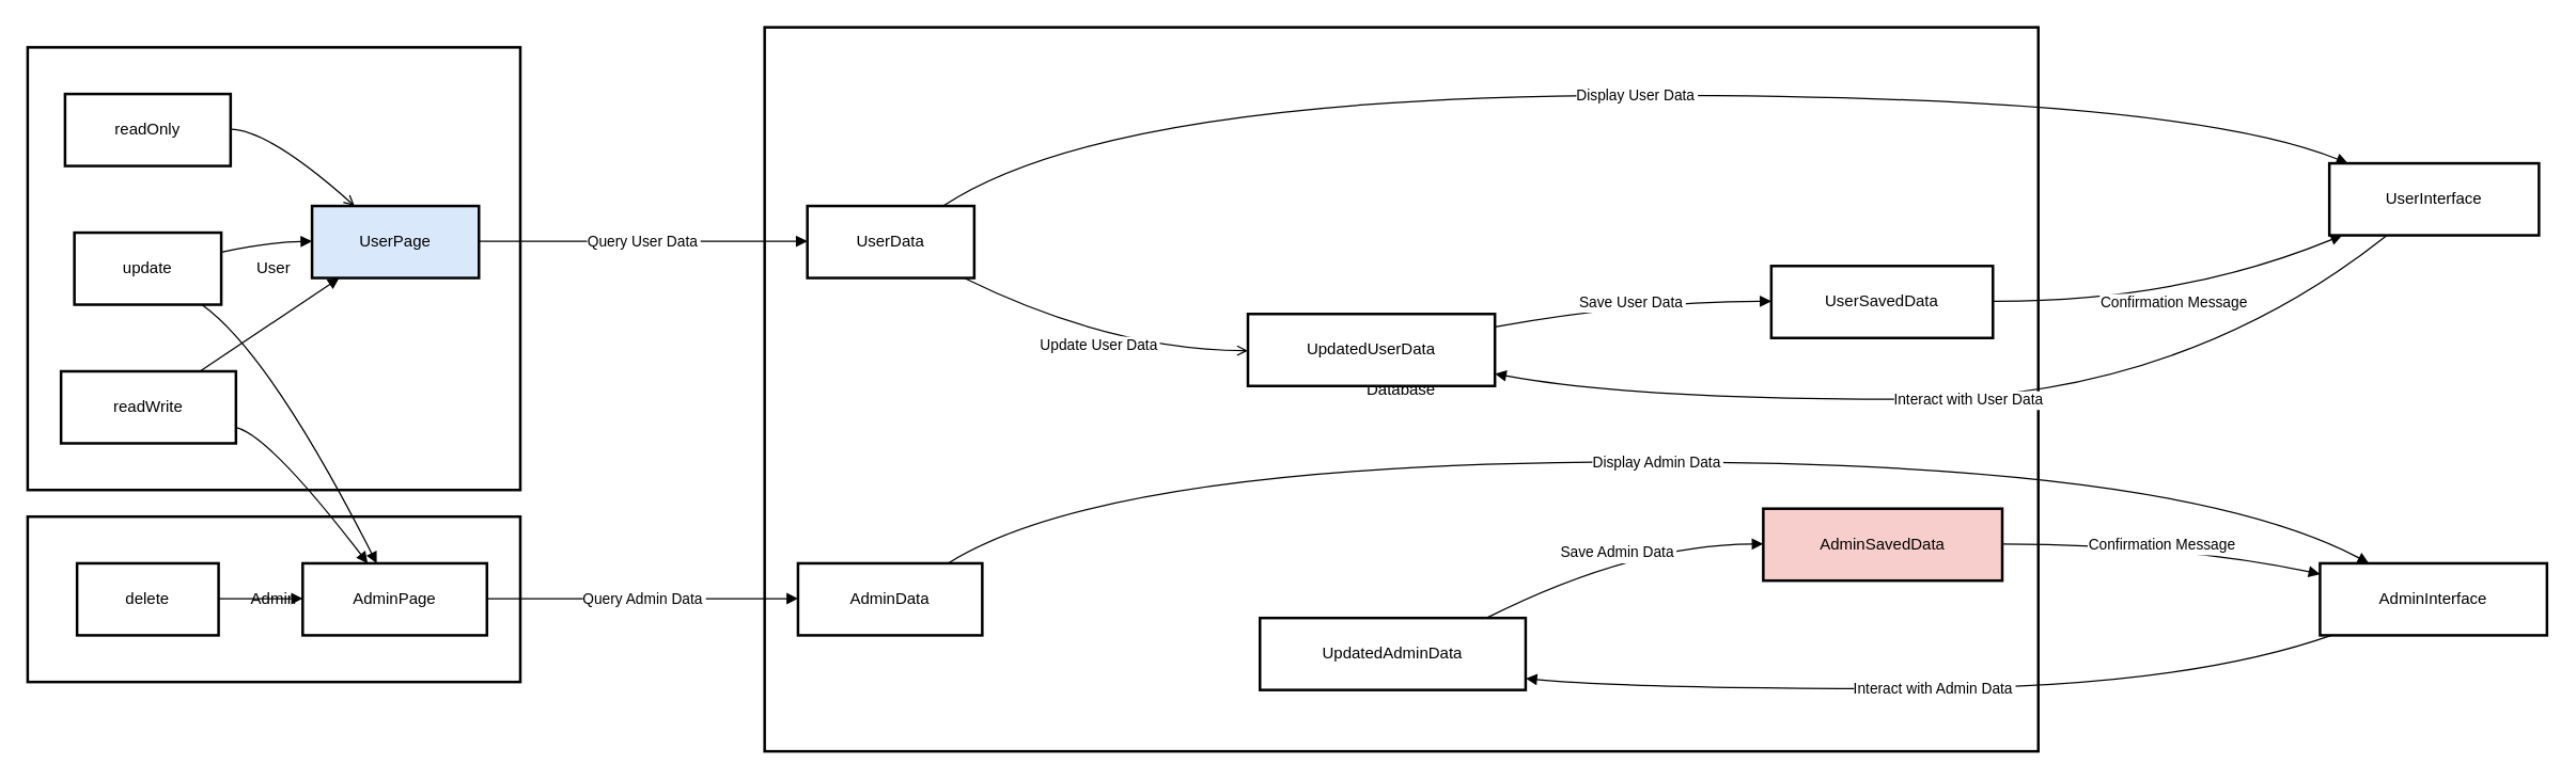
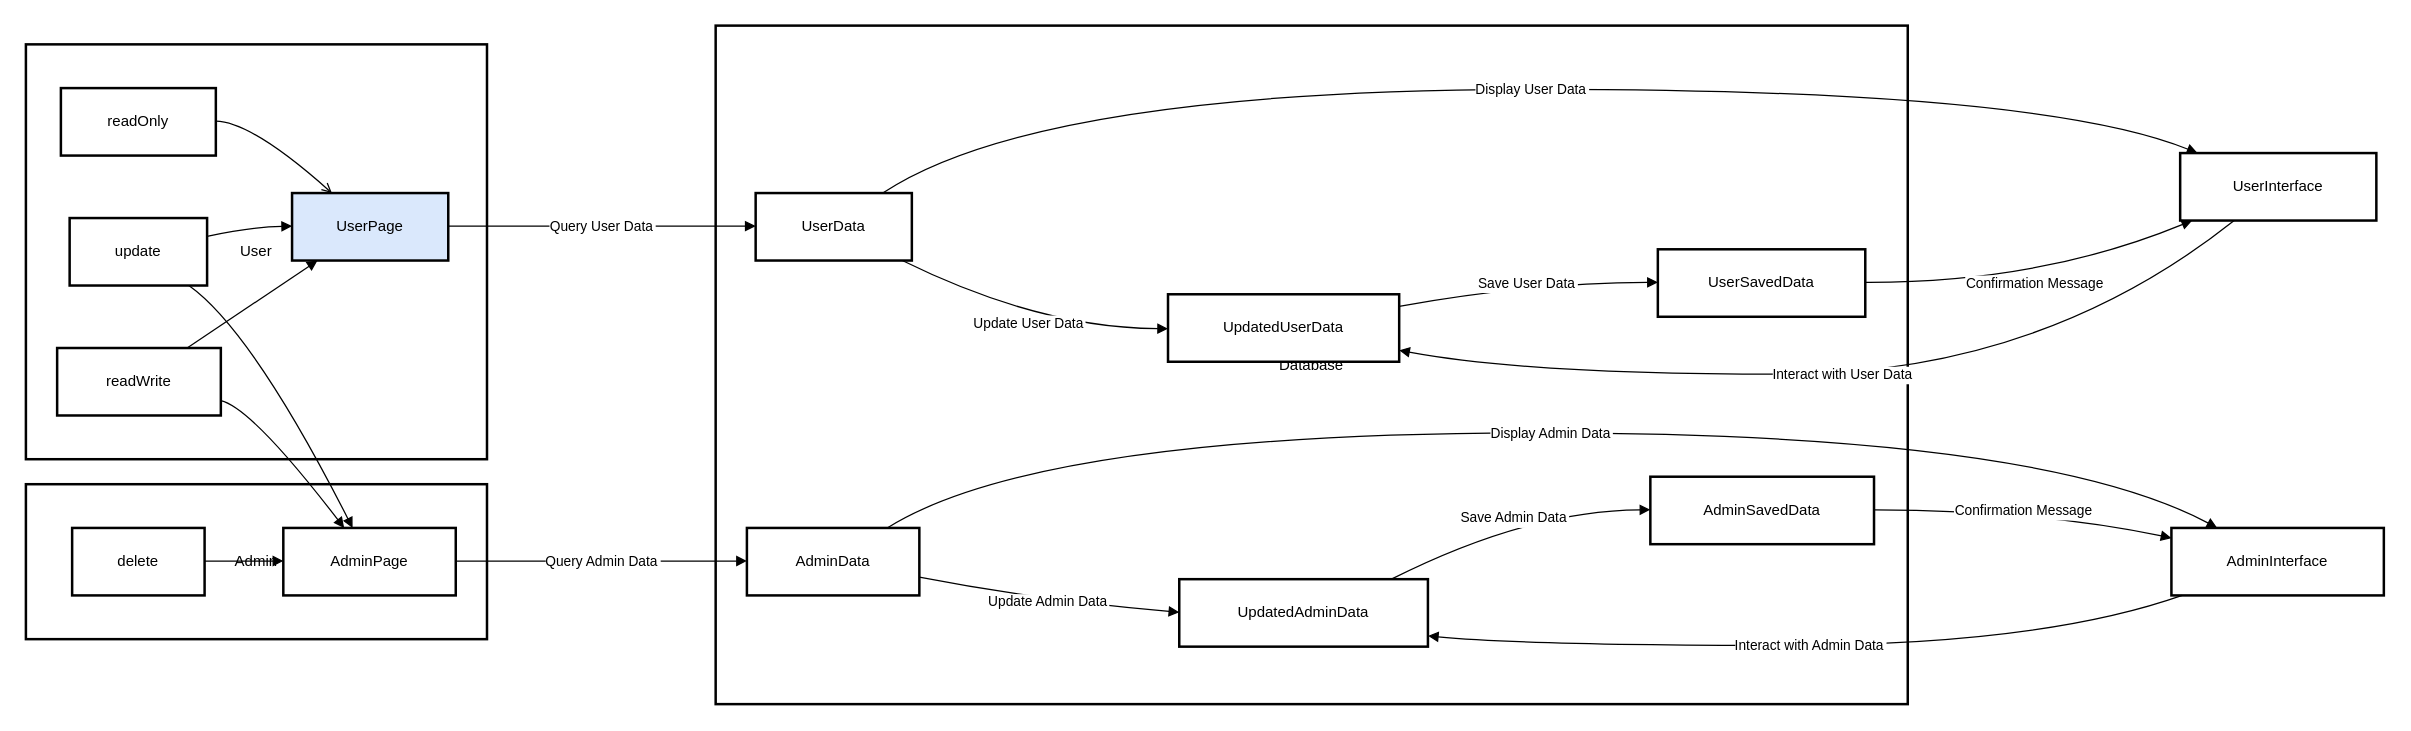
  <mxCell id="0" />
  <mxCell id="1" parent="0" />
  <mxCell id="2" value="Database" style="whiteSpace=wrap;strokeWidth=2;" vertex="1" parent="1"><mxGeometry x="572" y="20" width="954" height="543" as="geometry" /></mxCell>
  <mxCell id="3" value="Admin" style="whiteSpace=wrap;strokeWidth=2;" vertex="1" parent="1"><mxGeometry x="20" y="387" width="369" height="124" as="geometry" /></mxCell>
  <mxCell id="4" value="User" style="whiteSpace=wrap;strokeWidth=2;" vertex="1" parent="1"><mxGeometry x="20" y="35" width="369" height="332" as="geometry" /></mxCell>
  <mxCell id="5" value="readOnly" style="whiteSpace=wrap;strokeWidth=2;" vertex="1" parent="1"><mxGeometry x="48" y="70" width="124" height="54" as="geometry" /></mxCell>
  <mxCell id="6" value="UserPage" style="whiteSpace=wrap;strokeWidth=2;fillColor=#dae8fc;" vertex="1" parent="1"><mxGeometry x="233" y="154" width="125" height="54" as="geometry" /></mxCell>
  <mxCell id="7" value="update" style="whiteSpace=wrap;strokeWidth=2;" vertex="1" parent="1"><mxGeometry x="55" y="174" width="110" height="54" as="geometry" /></mxCell>
  <mxCell id="8" value="readWrite" style="whiteSpace=wrap;strokeWidth=2;" vertex="1" parent="1"><mxGeometry x="45" y="278" width="131" height="54" as="geometry" /></mxCell>
  <mxCell id="9" value="AdminPage" style="whiteSpace=wrap;strokeWidth=2;" vertex="1" parent="1"><mxGeometry x="226" y="422" width="138" height="54" as="geometry" /></mxCell>
  <mxCell id="10" value="delete" style="whiteSpace=wrap;strokeWidth=2;" vertex="1" parent="1"><mxGeometry x="57" y="422" width="106" height="54" as="geometry" /></mxCell>
  <mxCell id="11" value="UserData" style="whiteSpace=wrap;strokeWidth=2;" vertex="1" parent="1"><mxGeometry x="604" y="154" width="125" height="54" as="geometry" /></mxCell>
  <mxCell id="12" value="AdminData" style="whiteSpace=wrap;strokeWidth=2;" vertex="1" parent="1"><mxGeometry x="597" y="422" width="138" height="54" as="geometry" /></mxCell>
  <mxCell id="13" value="UpdatedUserData" style="whiteSpace=wrap;strokeWidth=2;" vertex="1" parent="1"><mxGeometry x="934" y="235" width="185" height="54" as="geometry" /></mxCell>
  <mxCell id="14" value="UpdatedAdminData" style="whiteSpace=wrap;strokeWidth=2;" vertex="1" parent="1"><mxGeometry x="943" y="463" width="199" height="54" as="geometry" /></mxCell>
  <mxCell id="15" value="UserSavedData" style="whiteSpace=wrap;strokeWidth=2;" vertex="1" parent="1"><mxGeometry x="1326" y="199" width="166" height="54" as="geometry" /></mxCell>
- <mxCell id="16" value="AdminSavedData" style="whiteSpace=wrap;strokeWidth=2;fillColor=#f8cecc;" vertex="1" parent="1"><mxGeometry x="1320" y="381" width="179" height="54" as="geometry" /></mxCell>
+ <mxCell id="16" value="AdminSavedData" style="whiteSpace=wrap;strokeWidth=2;" vertex="1" parent="1"><mxGeometry x="1320" y="381" width="179" height="54" as="geometry" /></mxCell>
  <mxCell id="17" value="UserInterface" style="whiteSpace=wrap;strokeWidth=2;" vertex="1" parent="1"><mxGeometry x="1744" y="122" width="157" height="54" as="geometry" /></mxCell>
  <mxCell id="18" value="AdminInterface" style="whiteSpace=wrap;strokeWidth=2;" vertex="1" parent="1"><mxGeometry x="1737" y="422" width="170" height="54" as="geometry" /></mxCell>
  <mxCell id="19" value="" style="curved=1;startArrow=none;endArrow=open;exitX=1.01;exitY=0.49;entryX=0.25;entryY=-0.01;" edge="1" parent="1" source="5" target="6"><mxGeometry relative="1" as="geometry"><Array as="points"><mxPoint x="201" y="97" /></Array></mxGeometry></mxCell>
  <mxCell id="20" value="" style="curved=1;startArrow=none;endArrow=block;exitX=1;exitY=0.27;entryX=0;entryY=0.49;" edge="1" parent="1" source="7" target="6"><mxGeometry relative="1" as="geometry"><Array as="points"><mxPoint x="201" y="181" /></Array></mxGeometry></mxCell>
  <mxCell id="21" value="" style="curved=1;startArrow=none;endArrow=block;exitX=0.8;exitY=-0.01;entryX=0.17;entryY=0.99;" edge="1" parent="1" source="8" target="6"><mxGeometry relative="1" as="geometry"><Array as="points"><mxPoint x="201" y="243" /></Array></mxGeometry></mxCell>
  <mxCell id="22" value="" style="curved=1;startArrow=none;endArrow=block;exitX=0.86;exitY=0.99;entryX=0.4;entryY=-0.01;" edge="1" parent="1" source="7" target="9"><mxGeometry relative="1" as="geometry"><Array as="points"><mxPoint x="201" y="264" /></Array></mxGeometry></mxCell>
  <mxCell id="23" value="" style="curved=1;startArrow=none;endArrow=block;exitX=1;exitY=0.78;entryX=0.35;entryY=-0.01;" edge="1" parent="1" source="8" target="9"><mxGeometry relative="1" as="geometry"><Array as="points"><mxPoint x="201" y="326" /></Array></mxGeometry></mxCell>
  <mxCell id="24" value="" style="curved=1;startArrow=none;endArrow=block;exitX=1.01;exitY=0.49;entryX=0;entryY=0.49;" edge="1" parent="1" source="10" target="9"><mxGeometry relative="1" as="geometry"><Array as="points" /></mxGeometry></mxCell>
  <mxCell id="25" value="Query User Data" style="curved=1;startArrow=none;endArrow=block;exitX=1;exitY=0.49;entryX=0;entryY=0.49;" edge="1" parent="1" source="6" target="11"><mxGeometry relative="1" as="geometry"><Array as="points" /></mxGeometry></mxCell>
  <mxCell id="26" value="Query Admin Data" style="curved=1;startArrow=none;endArrow=block;exitX=1;exitY=0.49;entryX=0;entryY=0.49;" edge="1" parent="1" source="9" target="12"><mxGeometry relative="1" as="geometry"><Array as="points" /></mxGeometry></mxCell>
- <mxCell id="27" value="Update User Data" style="curved=1;startArrow=none;endArrow=open;exitX=0.93;exitY=0.99;entryX=0;entryY=0.51;" edge="1" parent="1" source="11" target="13"><mxGeometry relative="1" as="geometry"><Array as="points"><mxPoint x="831" y="262" /></Array></mxGeometry></mxCell>
+ <mxCell id="27" value="Update User Data" style="curved=1;startArrow=none;endArrow=block;exitX=0.93;exitY=0.99;entryX=0;entryY=0.51;" edge="1" parent="1" source="11" target="13"><mxGeometry relative="1" as="geometry"><Array as="points"><mxPoint x="831" y="262" /></Array></mxGeometry></mxCell>
+ <mxCell id="28" value="Update Admin Data" style="curved=1;startArrow=none;endArrow=block;exitX=1;exitY=0.73;entryX=0;entryY=0.49;" edge="1" parent="1" source="12" target="14"><mxGeometry relative="1" as="geometry"><Array as="points"><mxPoint x="831" y="480" /></Array></mxGeometry></mxCell>
  <mxCell id="29" value="Save User Data" style="curved=1;startArrow=none;endArrow=block;exitX=1;exitY=0.18;entryX=0;entryY=0.49;" edge="1" parent="1" source="13" target="15"><mxGeometry relative="1" as="geometry"><Array as="points"><mxPoint x="1222" y="226" /></Array></mxGeometry></mxCell>
  <mxCell id="30" value="Save Admin Data" style="curved=1;startArrow=none;endArrow=block;exitX=0.86;exitY=-0.01;entryX=0;entryY=0.49;" edge="1" parent="1" source="14" target="16"><mxGeometry relative="1" as="geometry"><Array as="points"><mxPoint x="1222" y="408" /></Array></mxGeometry></mxCell>
  <mxCell id="31" value="Display User Data" style="curved=1;startArrow=none;endArrow=block;exitX=0.82;exitY=-0.01;entryX=0.08;entryY=-0.01;" edge="1" parent="1" source="11" target="17"><mxGeometry relative="1" as="geometry"><Array as="points"><mxPoint x="831" y="71" /><mxPoint x="1632" y="71" /></Array></mxGeometry></mxCell>
  <mxCell id="32" value="Display Admin Data" style="curved=1;startArrow=none;endArrow=block;exitX=0.82;exitY=-0.01;entryX=0.21;entryY=-0.01;" edge="1" parent="1" source="12" target="18"><mxGeometry relative="1" as="geometry"><Array as="points"><mxPoint x="831" y="346" /><mxPoint x="1632" y="346" /></Array></mxGeometry></mxCell>
  <mxCell id="33" value="Interact with User Data" style="curved=1;startArrow=none;endArrow=block;exitX=0.28;exitY=0.99;entryX=1;entryY=0.83;" edge="1" parent="1" source="17" target="13"><mxGeometry relative="1" as="geometry"><Array as="points"><mxPoint x="1632" y="299" /><mxPoint x="1222" y="299" /></Array></mxGeometry></mxCell>
  <mxCell id="34" value="Interact with Admin Data" style="curved=1;startArrow=none;endArrow=block;exitX=0.06;exitY=0.99;entryX=1;entryY=0.84;" edge="1" parent="1" source="18" target="14"><mxGeometry relative="1" as="geometry"><Array as="points"><mxPoint x="1632" y="516" /><mxPoint x="1222" y="516" /></Array></mxGeometry></mxCell>
  <mxCell id="35" value="Confirmation Message" style="curved=1;startArrow=none;endArrow=block;exitX=1;exitY=0.49;entryX=0.07;entryY=0.99;" edge="1" parent="1" source="15" target="17"><mxGeometry relative="1" as="geometry"><Array as="points"><mxPoint x="1632" y="226" /></Array></mxGeometry></mxCell>
  <mxCell id="36" value="Confirmation Message" style="curved=1;startArrow=none;endArrow=block;exitX=1;exitY=0.49;entryX=0;entryY=0.15;" edge="1" parent="1" source="16" target="18"><mxGeometry relative="1" as="geometry"><Array as="points"><mxPoint x="1632" y="408" /></Array></mxGeometry></mxCell>
